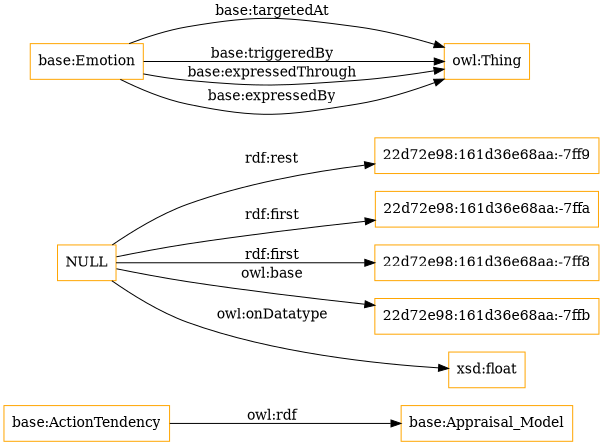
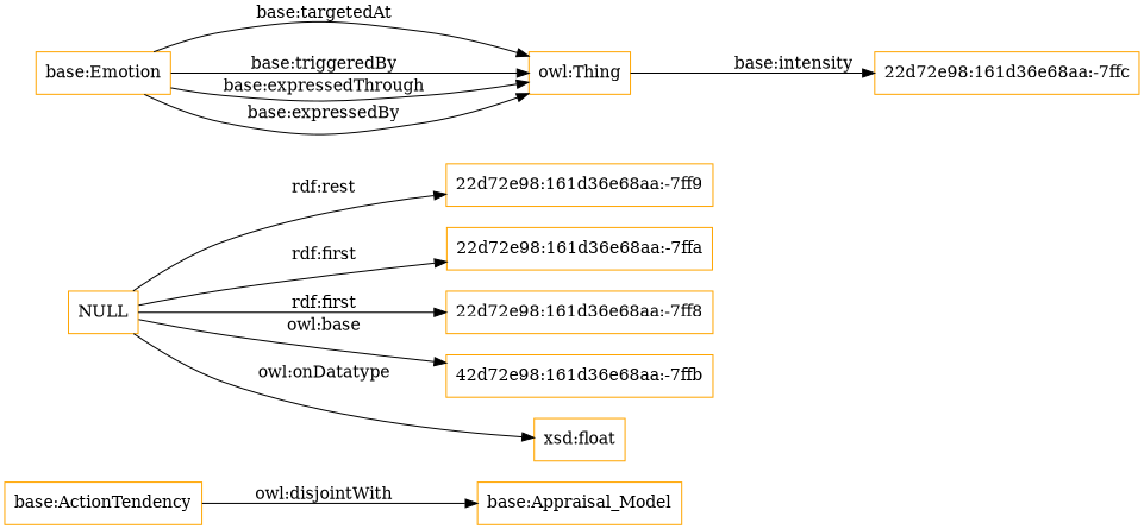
  digraph {
    rankdir=LR
    node [color=orange shape=rectangle]
    "base:ActionTendency"
    "base:Appraisal_Model"
    NULL
    "22d72e98:161d36e68aa:-7ff9"
    "22d72e98:161d36e68aa:-7ffa"
    "22d72e98:161d36e68aa:-7ff8"
-   "22d72e98:161d36e68aa:-7ffb"
+   "22d72e98:161d36e68aa:-7ffb" [label="42d72e98:161d36e68aa:-7ffb"]
    "xsd:float"
    "base:Emotion"
    "owl:Thing"
-   "base:ActionTendency" -> "base:Appraisal_Model" [label="owl:rdf"]
+   "22d72e98:161d36e68aa:-7ffc"
+   "base:ActionTendency" -> "base:Appraisal_Model" [label="owl:disjointWith"]
    NULL -> "22d72e98:161d36e68aa:-7ff9" [label="rdf:rest"]
    NULL -> "22d72e98:161d36e68aa:-7ffa" [label="rdf:first"]
    NULL -> "22d72e98:161d36e68aa:-7ff8" [label="rdf:first"]
    NULL -> "22d72e98:161d36e68aa:-7ffb" [label="owl:base"]
    NULL -> "xsd:float" [label="owl:onDatatype"]
    "base:Emotion" -> "owl:Thing" [label="base:targetedAt"]
    "base:Emotion" -> "owl:Thing" [label="base:triggeredBy"]
    "base:Emotion" -> "owl:Thing" [label="base:expressedThrough"]
    "base:Emotion" -> "owl:Thing" [label="base:expressedBy"]
+   "owl:Thing" -> "22d72e98:161d36e68aa:-7ffc" [label="base:intensity"]
  }
